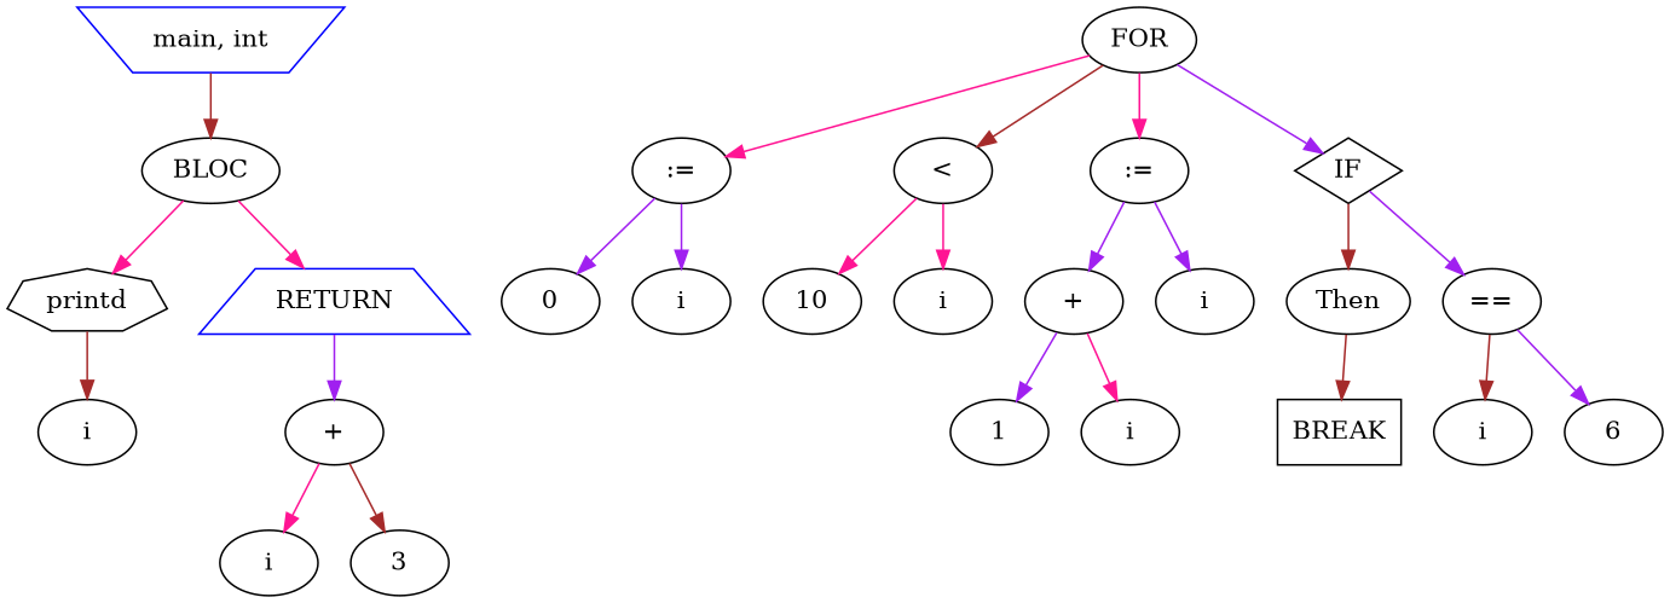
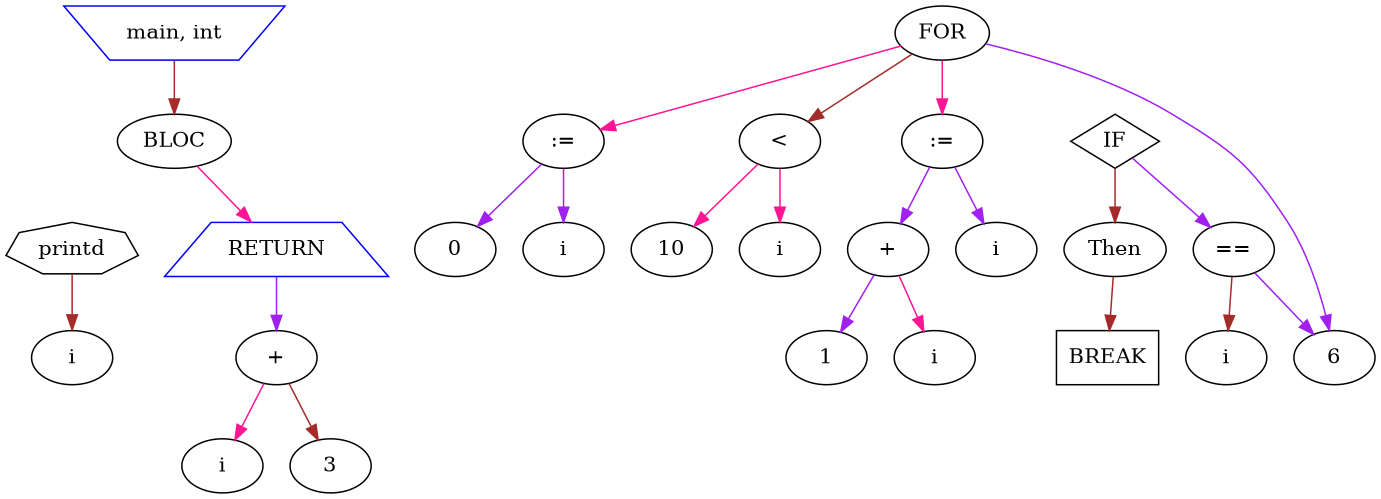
  digraph {
    edge [color=purple]
    n1 [color=blue label="main, int" shape=invtrapezium]
    n2 [label=BLOC shape=ellipse]
    n3 [label=printd shape=polygon sides=7]
    n4 [color=blue label=RETURN shape=trapezium]
    n5 [label=FOR shape=ellipse]
    n6 [label=":="]
    n7 [label="<"]
    n8 [label=":="]
    n9 [label=IF shape=diamond]
    n10 [label=i]
    n11 [label="+"]
    n12 [label=i]
    n13 [label=0]
    n14 [label=i]
    n15 [label=10]
    n16 [label=i]
    n17 [label="+"]
    n18 [label="=="]
    n19 [label=Then]
    n20 [label=i]
    n21 [label=1]
    n22 [label=i]
    n23 [label=6]
    n24 [label=BREAK shape=box]
    n25 [label=i]
    n26 [label=3]
    n1 -> n2 [color=brown]
-   n2 -> n3 [color=deeppink]
    n2 -> n4 [color=deeppink]
    n3 -> n10 [color=brown]
    n4 -> n11
    n5 -> n6 [color=deeppink]
    n5 -> n7 [color=brown]
    n5 -> n8 [color=deeppink]
-   n5 -> n9
+   n5 -> n23
    n6 -> n12
    n6 -> n13
    n7 -> n14 [color=deeppink]
    n7 -> n15 [color=deeppink]
    n8 -> n16
    n8 -> n17
    n9 -> n18
    n9 -> n19 [color=brown]
    n11 -> n25 [color=deeppink]
    n11 -> n26 [color=brown]
    n17 -> n20 [color=deeppink]
    n17 -> n21
    n18 -> n22 [color=brown]
    n18 -> n23
    n19 -> n24 [color=brown]
  }
